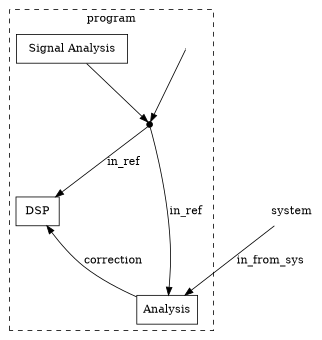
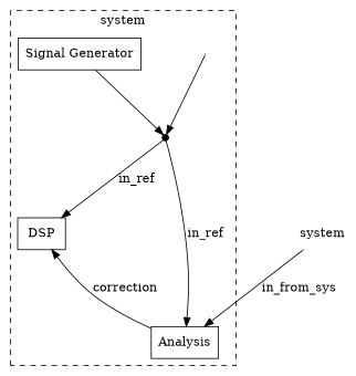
  digraph {
    bgcolor=white
    nodesep=1.0
    rankdir=TB
    ranksep=1.0
    node [shape=box]
    dummy [shape=point width=0]
    in_ref_split [shape=point width=0.1]
-   n3 [label="Signal Analysis"]
+   n3 [label="Signal Generator"]
    n4 [label=DSP]
    n5 [label=Analysis]
    n6 [label=system shape=plaintext]
    subgraph cluster_1 {
-     label=program
+     label=system
      style=dashed
      dummy
      in_ref_split
      n3
      n4
      n5
    }
    dummy -> in_ref_split
    in_ref_split -> n4 [label=in_ref]
    in_ref_split -> n5 [label=in_ref]
    n3 -> in_ref_split
    n3 -> n4 [style=invis]
    n4 -> n5 [style=invis]
    n5 -> n4 [label=correction]
    n6 -> n5 [label=in_from_sys]
  }
